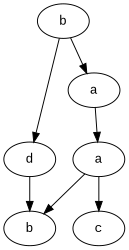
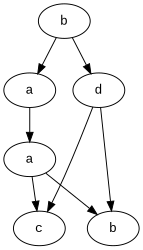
  digraph {
    fontname="Liberation Mono"
    node [fontname="Liberation Mono"]
    edge [fontname="Liberation Mono"]
    n1 [label=d]
    n2 [label=c]
    n3 [label=b]
    n4 [label=a]
    n5 [label=a]
    n6 [label=b]
+   n1 -> n2
    n1 -> n3
    n4 -> n2
    n4 -> n3
    n5 -> n4
    n6 -> n1
    n6 -> n5
  }
